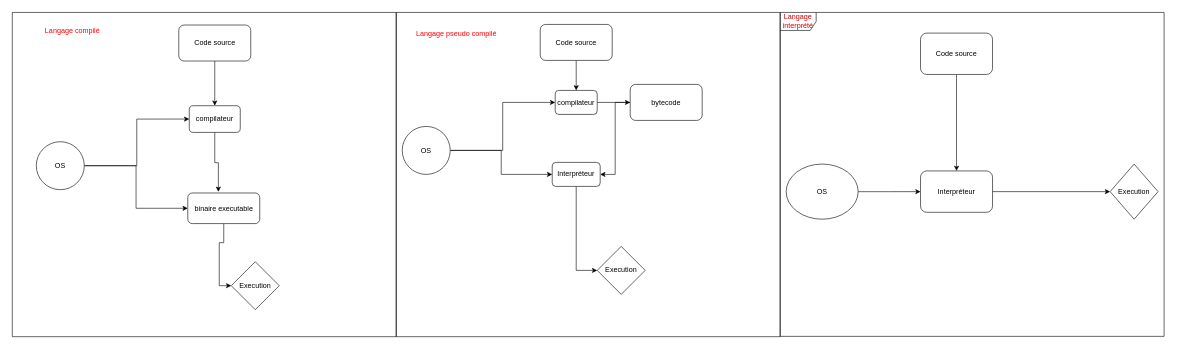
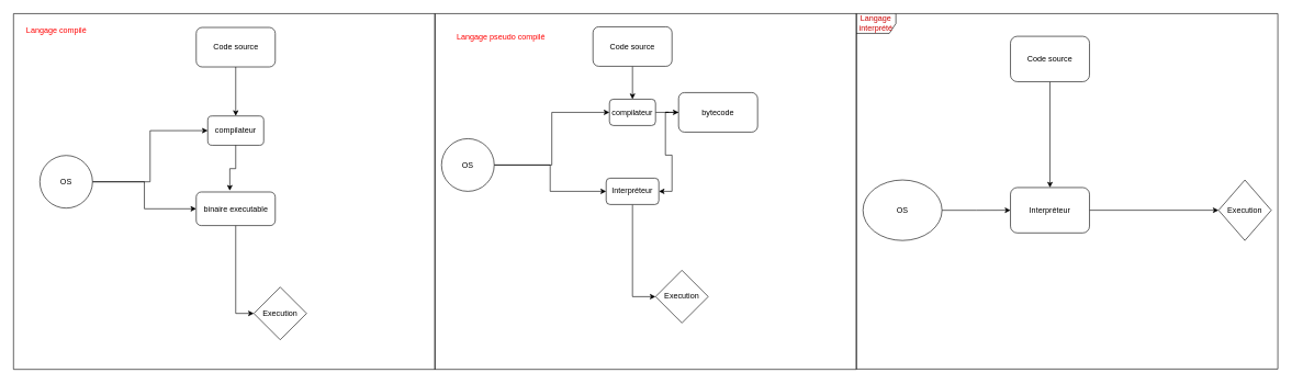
  <mxCell id="0" />
  <mxCell id="1" parent="0" />
  <mxCell id="2" value="" style="group;fontColor=#FF0000;" vertex="1" connectable="0" parent="1"><mxGeometry x="1300" width="640" height="540" as="geometry" y="20" /></mxCell>
  <mxCell id="3" value="&lt;font color=&quot;#cc0000&quot;&gt;Langage interprété&lt;/font&gt;" style="shape=umlFrame;whiteSpace=wrap;html=1;pointerEvents=0;" vertex="1" parent="2"><mxGeometry width="640" height="540.0" as="geometry" /></mxCell>
  <mxCell id="4" style="edgeStyle=orthogonalEdgeStyle;rounded=0;orthogonalLoop=1;jettySize=auto;html=1;" edge="1" parent="2" source="5" target="7"><mxGeometry relative="1" as="geometry" /></mxCell>
  <mxCell id="5" value="Code source" style="rounded=1;whiteSpace=wrap;html=1;" vertex="1" parent="2"><mxGeometry x="234" y="34.468" width="120" height="68.936" as="geometry" /></mxCell>
  <mxCell id="6" style="edgeStyle=orthogonalEdgeStyle;rounded=0;orthogonalLoop=1;jettySize=auto;html=1;" edge="1" parent="2" source="7" target="10"><mxGeometry relative="1" as="geometry" /></mxCell>
  <mxCell id="7" value="Interpréteur" style="rounded=1;whiteSpace=wrap;html=1;" vertex="1" parent="2"><mxGeometry x="234" y="264.255" width="120" height="68.936" as="geometry" /></mxCell>
  <mxCell id="8" style="edgeStyle=orthogonalEdgeStyle;rounded=0;orthogonalLoop=1;jettySize=auto;html=1;entryX=0;entryY=0.5;entryDx=0;entryDy=0;" edge="1" parent="2" source="9" target="7"><mxGeometry relative="1" as="geometry" /></mxCell>
  <mxCell id="9" value="OS" style="ellipse;whiteSpace=wrap;html=1;" vertex="1" parent="2"><mxGeometry x="10" y="252.766" width="120" height="91.915" as="geometry" /></mxCell>
  <mxCell id="10" value="Execution" style="rhombus;whiteSpace=wrap;html=1;" vertex="1" parent="2"><mxGeometry x="550" y="252.766" width="80" height="91.915" as="geometry" /></mxCell>
  <mxCell id="11" value="" style="swimlane;startSize=0;" vertex="1" parent="1"><mxGeometry x="660" width="640" height="540.5" as="geometry" y="20" /></mxCell>
  <mxCell id="12" value="Langage pseudo compilé" style="text;html=1;align=center;verticalAlign=middle;resizable=0;points=[];autosize=1;strokeColor=none;fillColor=none;fontColor=#FF0000;" vertex="1" parent="11"><mxGeometry x="20" y="20" width="160" height="30" as="geometry" /></mxCell>
  <mxCell id="13" style="edgeStyle=orthogonalEdgeStyle;rounded=0;orthogonalLoop=1;jettySize=auto;html=1;entryX=0.5;entryY=0;entryDx=0;entryDy=0;" edge="1" parent="11" source="14" target="19"><mxGeometry relative="1" as="geometry" /></mxCell>
  <mxCell id="14" value="Code source" style="rounded=1;whiteSpace=wrap;html=1;" vertex="1" parent="11"><mxGeometry x="240" y="20" width="120" height="60" as="geometry" /></mxCell>
  <mxCell id="15" style="edgeStyle=orthogonalEdgeStyle;rounded=0;orthogonalLoop=1;jettySize=auto;html=1;entryX=0;entryY=0.5;entryDx=0;entryDy=0;" edge="1" parent="11" source="17" target="19"><mxGeometry relative="1" as="geometry" /></mxCell>
  <mxCell id="16" style="edgeStyle=orthogonalEdgeStyle;rounded=0;orthogonalLoop=1;jettySize=auto;html=1;entryX=0;entryY=0.5;entryDx=0;entryDy=0;" edge="1" parent="11" source="17" target="23"><mxGeometry relative="1" as="geometry" /></mxCell>
  <mxCell id="17" value="OS" style="ellipse;whiteSpace=wrap;html=1;aspect=fixed;" vertex="1" parent="11"><mxGeometry x="10" y="190" width="80" height="80" as="geometry" /></mxCell>
  <mxCell id="18" style="edgeStyle=orthogonalEdgeStyle;rounded=0;orthogonalLoop=1;jettySize=auto;html=1;entryX=0;entryY=0.5;entryDx=0;entryDy=0;" edge="1" parent="11" source="19" target="21"><mxGeometry relative="1" as="geometry" /></mxCell>
  <mxCell id="19" value="compilateur" style="rounded=1;whiteSpace=wrap;html=1;" vertex="1" parent="11"><mxGeometry x="265" y="130" width="70" height="40" as="geometry" /></mxCell>
  <mxCell id="20" style="edgeStyle=orthogonalEdgeStyle;rounded=0;orthogonalLoop=1;jettySize=auto;html=1;entryX=1;entryY=0.5;entryDx=0;entryDy=0;" edge="1" parent="11" source="21" target="23"><mxGeometry relative="1" as="geometry" /></mxCell>
- <mxCell id="21" value="bytecode" style="rounded=1;whiteSpace=wrap;html=1;" vertex="1" parent="11"><mxGeometry x="390" y="120" width="120" height="60" as="geometry" /></mxCell>
+ <mxCell id="21" value="bytecode" style="rounded=1;whiteSpace=wrap;html=1;" vertex="1" parent="11"><mxGeometry x="370" y="120" width="120" height="60" as="geometry" /></mxCell>
  <mxCell id="22" style="edgeStyle=orthogonalEdgeStyle;rounded=0;orthogonalLoop=1;jettySize=auto;html=1;entryX=0;entryY=0.5;entryDx=0;entryDy=0;" edge="1" parent="11" source="23" target="24"><mxGeometry relative="1" as="geometry" /></mxCell>
  <mxCell id="23" value="Interpréteur" style="rounded=1;whiteSpace=wrap;html=1;" vertex="1" parent="11"><mxGeometry x="260" y="250" width="80" height="40" as="geometry" /></mxCell>
  <mxCell id="24" value="Execution" style="rhombus;whiteSpace=wrap;html=1;" vertex="1" parent="11"><mxGeometry x="335" y="390" width="80" height="80" as="geometry" /></mxCell>
  <mxCell id="25" value="" style="swimlane;startSize=0;" vertex="1" parent="1"><mxGeometry x="20" width="640" height="540.5" as="geometry" y="20" /></mxCell>
- <mxCell id="26" value="Langage compilé" style="text;html=1;align=center;verticalAlign=middle;resizable=0;points=[];autosize=1;strokeColor=none;fillColor=none;fontColor=#FF0000;" vertex="1" parent="25"><mxGeometry x="45" y="16" width="110" height="30" as="geometry" /></mxCell>
+ <mxCell id="26" value="Langage compilé" style="text;html=1;align=center;verticalAlign=middle;resizable=0;points=[];autosize=1;strokeColor=none;fillColor=none;fontColor=#FF0000;" vertex="1" parent="25"><mxGeometry x="10" y="11" width="110" height="30" as="geometry" /></mxCell>
  <mxCell id="27" style="edgeStyle=orthogonalEdgeStyle;rounded=0;orthogonalLoop=1;jettySize=auto;html=1;entryX=0.5;entryY=0;entryDx=0;entryDy=0;" edge="1" parent="25" source="28" target="32"><mxGeometry relative="1" as="geometry" /></mxCell>
  <mxCell id="28" value="Code source" style="rounded=1;whiteSpace=wrap;html=1;" vertex="1" parent="25"><mxGeometry x="277.5" y="21" width="120" height="60" as="geometry" /></mxCell>
  <mxCell id="29" style="edgeStyle=orthogonalEdgeStyle;rounded=0;orthogonalLoop=1;jettySize=auto;html=1;entryX=0;entryY=0.5;entryDx=0;entryDy=0;" edge="1" parent="25" source="31" target="32"><mxGeometry relative="1" as="geometry" /></mxCell>
  <mxCell id="30" style="edgeStyle=orthogonalEdgeStyle;rounded=0;orthogonalLoop=1;jettySize=auto;html=1;entryX=0;entryY=0.5;entryDx=0;entryDy=0;" edge="1" parent="25" source="31" target="34"><mxGeometry relative="1" as="geometry"><mxPoint x="230" y="296" as="targetPoint" /></mxGeometry></mxCell>
  <mxCell id="31" value="OS" style="ellipse;whiteSpace=wrap;html=1;aspect=fixed;" vertex="1" parent="25"><mxGeometry x="40" y="215.5" width="80" height="80" as="geometry" /></mxCell>
  <mxCell id="32" value="compilateur" style="rounded=1;whiteSpace=wrap;html=1;" vertex="1" parent="25"><mxGeometry x="295" y="155.5" width="85" height="44.5" as="geometry" /></mxCell>
  <mxCell id="33" style="edgeStyle=orthogonalEdgeStyle;rounded=0;orthogonalLoop=1;jettySize=auto;html=1;entryX=0;entryY=0.5;entryDx=0;entryDy=0;" edge="1" parent="25" source="34" target="35"><mxGeometry relative="1" as="geometry" /></mxCell>
- <mxCell id="34" value="binaire executable" style="rounded=1;whiteSpace=wrap;html=1;" vertex="1" parent="25"><mxGeometry x="292.5" y="301" width="120" height="51" as="geometry" /></mxCell>
+ <mxCell id="34" value="binaire executable" style="rounded=1;whiteSpace=wrap;html=1;" vertex="1" parent="25"><mxGeometry x="277.5" y="271" width="120" height="51" as="geometry" /></mxCell>
  <mxCell id="35" value="Execution" style="rhombus;whiteSpace=wrap;html=1;" vertex="1" parent="25"><mxGeometry x="365" y="415.5" width="80" height="80" as="geometry" /></mxCell>
  <mxCell id="36" style="edgeStyle=orthogonalEdgeStyle;rounded=0;orthogonalLoop=1;jettySize=auto;html=1;entryX=0.425;entryY=-0.039;entryDx=0;entryDy=0;entryPerimeter=0;" edge="1" parent="25" source="32" target="34"><mxGeometry relative="1" as="geometry" /></mxCell>
